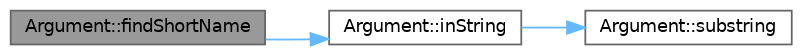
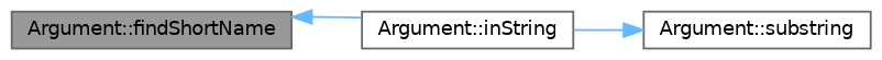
  digraph {
    rankdir=LR
    node [color=grey40 fillcolor=white fontname=Helvetica fontsize=10 shape=box style=filled]
    edge [color=steelblue1 fontname=Helvetica fontsize=10 labelfontname=Helvetica labelfontsize=10 style=solid]
    n1 [color=gray40 fillcolor=grey60 fontcolor=black height=0.2 label="Argument::findShortName" width=0.4]
    n2 [height=0.2 label="Argument::inString" width=0.4]
    n3 [height=0.2 label="Argument::substring" width=0.4]
-   n1 -> n2
+   n2 -> n1
    n2 -> n3
  }
